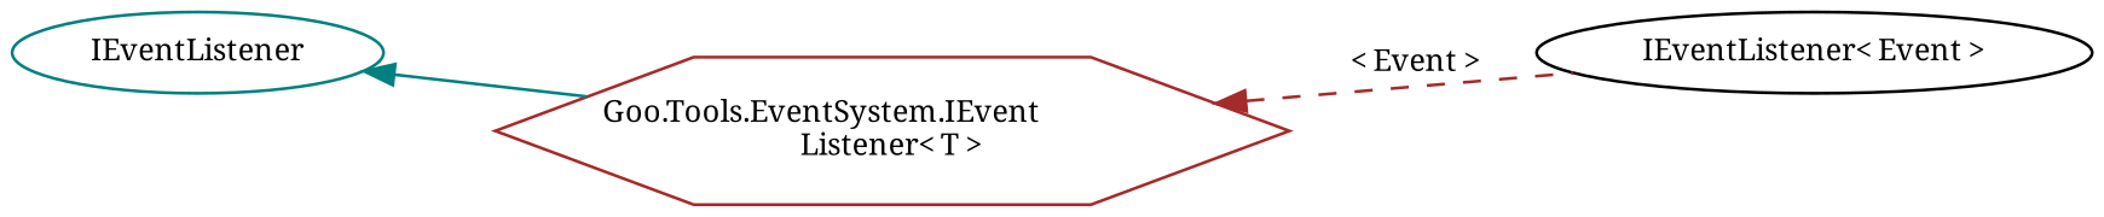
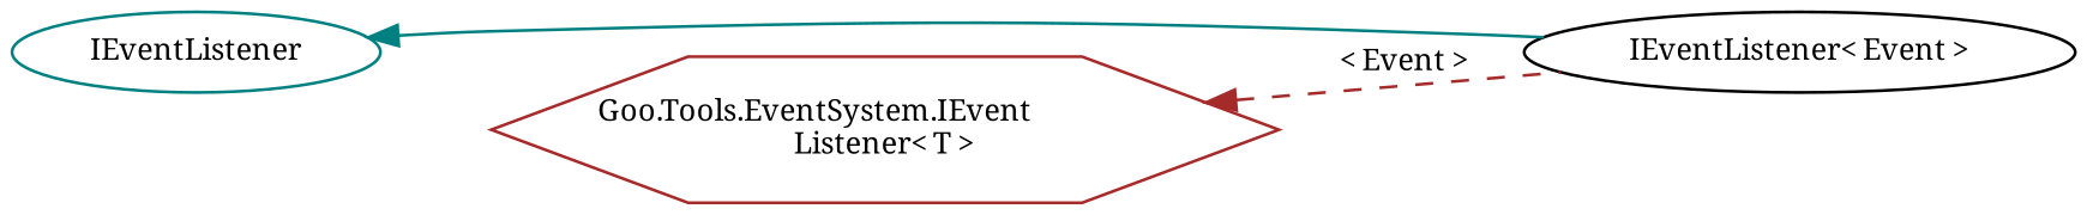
  digraph {
    fontname="Noto Serif"
    rankdir=LR
    node [fillcolor=white fontname="Noto Serif" fontsize=10 shape=ellipse style=filled]
    edge [dir=back fontname="Noto Serif" fontsize=10 labelfontname=Calibrii labelfontsize=10]
    n1 [color=black height=0.2 label="IEventListener\< Event \>" width=0.4]
    n2 [color=brown height=0.2 label="Goo.Tools.EventSystem.IEvent\lListener\< T \>" shape=hexagon width=0.4]
    n3 [color=teal height=0.2 label=IEventListener width=0.4]
    n2 -> n1 [color=brown label=" \< Event \>" style=dashed]
-   n3 -> n2 [color=teal style=solid]
+   n3 -> n1 [color=teal style=solid]
  }
